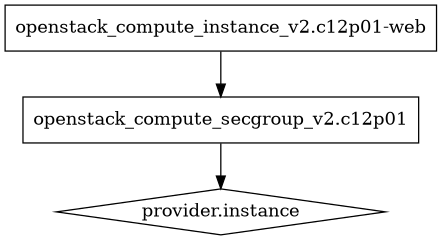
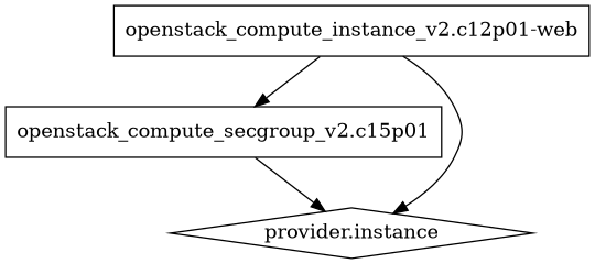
  digraph {
    compound=true
    newrank=true
    node [shape=box]
-   n1 [label="openstack_compute_secgroup_v2.c12p01"]
+   n1 [label="openstack_compute_secgroup_v2.c15p01"]
    n2 [label="provider.instance" shape=diamond]
    n3 [label="openstack_compute_instance_v2.c12p01-web"]
    subgraph sub_1 {
      n1
      n2
      n3
    }
    n1 -> n2
    n3 -> n1
+   n3 -> n2
  }
